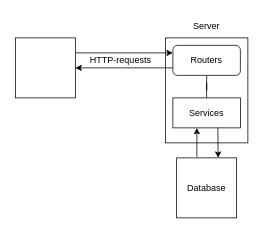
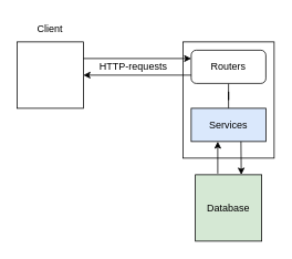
  <mxCell id="0" />
  <mxCell id="1" parent="0" />
  <mxCell id="2" value="" style="rounded=0;whiteSpace=wrap;html=1;" vertex="1" parent="1"><mxGeometry x="220" y="50" width="110" height="140" as="geometry" /></mxCell>
  <mxCell id="3" value="" style="whiteSpace=wrap;html=1;aspect=fixed;" vertex="1" parent="1"><mxGeometry x="20" y="50" width="80" height="80" as="geometry" /></mxCell>
  <mxCell id="4" value="" style="edgeStyle=orthogonalEdgeStyle;rounded=0;orthogonalLoop=1;jettySize=auto;html=1;entryX=0.5;entryY=0;entryDx=0;entryDy=0;endArrow=none;" edge="1" parent="1" source="5" target="6"><mxGeometry relative="1" as="geometry" /></mxCell>
  <mxCell id="5" value="Routers" style="whiteSpace=wrap;html=1;rounded=1;" vertex="1" parent="1"><mxGeometry x="230" y="60" width="90" height="40" as="geometry" /></mxCell>
- <mxCell id="6" value="Services" style="rounded=0;whiteSpace=wrap;html=1;" vertex="1" parent="1"><mxGeometry x="230" y="130" width="90" height="40" as="geometry" /></mxCell>
+ <mxCell id="6" value="Services" style="rounded=0;whiteSpace=wrap;html=1;fillColor=#dae8fc;" vertex="1" parent="1"><mxGeometry x="230" y="130" width="90" height="40" as="geometry" /></mxCell>
  <mxCell id="7" value="" style="endArrow=classic;html=1;rounded=0;exitX=1;exitY=0.25;exitDx=0;exitDy=0;entryX=0;entryY=0.25;entryDx=0;entryDy=0;" edge="1" parent="1" source="3" target="5"><mxGeometry width="50" height="50" relative="1" as="geometry"><mxPoint x="100" y="80" as="sourcePoint" /><mxPoint x="220" y="70" as="targetPoint" /></mxGeometry></mxCell>
  <mxCell id="8" value="" style="endArrow=classic;html=1;rounded=0;exitX=0;exitY=0.75;exitDx=0;exitDy=0;" edge="1" parent="1" source="5"><mxGeometry width="50" height="50" relative="1" as="geometry"><mxPoint x="220" y="89.58" as="sourcePoint" /><mxPoint x="100" y="90" as="targetPoint" /></mxGeometry></mxCell>
  <mxCell id="9" value="HTTP-requests" style="text;html=1;align=center;verticalAlign=middle;resizable=0;points=[];autosize=1;strokeColor=none;fillColor=none;" vertex="1" parent="1"><mxGeometry x="110" y="65" width="100" height="30" as="geometry" /></mxCell>
  <mxCell id="10" value="" style="endArrow=classic;html=1;rounded=0;entryX=0.692;entryY=0;entryDx=0;entryDy=0;entryPerimeter=0;" edge="1" parent="1" target="12"><mxGeometry width="50" height="50" relative="1" as="geometry"><mxPoint x="290" y="170" as="sourcePoint" /><mxPoint x="290" y="207" as="targetPoint" /></mxGeometry></mxCell>
  <mxCell id="11" value="" style="endArrow=classic;html=1;rounded=0;exitX=0.338;exitY=-0.017;exitDx=0;exitDy=0;exitPerimeter=0;" edge="1" parent="1" source="12"><mxGeometry width="50" height="50" relative="1" as="geometry"><mxPoint x="142" y="270" as="sourcePoint" /><mxPoint x="262" y="170" as="targetPoint" /></mxGeometry></mxCell>
- <mxCell id="12" value="Database" style="whiteSpace=wrap;html=1;aspect=fixed;" vertex="1" parent="1"><mxGeometry x="235" y="210" width="80" height="80" as="geometry" /></mxCell>
- <mxCell id="14" value="Server" style="text;html=1;strokeColor=none;fillColor=none;align=center;verticalAlign=middle;whiteSpace=wrap;rounded=0;" vertex="1" parent="1"><mxGeometry x="245" y="20" width="60" height="30" as="geometry" /></mxCell>
+ <mxCell id="12" value="Database" style="whiteSpace=wrap;html=1;aspect=fixed;fillColor=#d5e8d4;" vertex="1" parent="1"><mxGeometry x="235" y="210" width="80" height="80" as="geometry" /></mxCell>
+ <mxCell id="13" value="Client" style="text;html=1;strokeColor=none;fillColor=none;align=center;verticalAlign=middle;whiteSpace=wrap;rounded=0;" vertex="1" parent="1"><mxGeometry x="30" y="20" width="60" height="30" as="geometry" /></mxCell>
